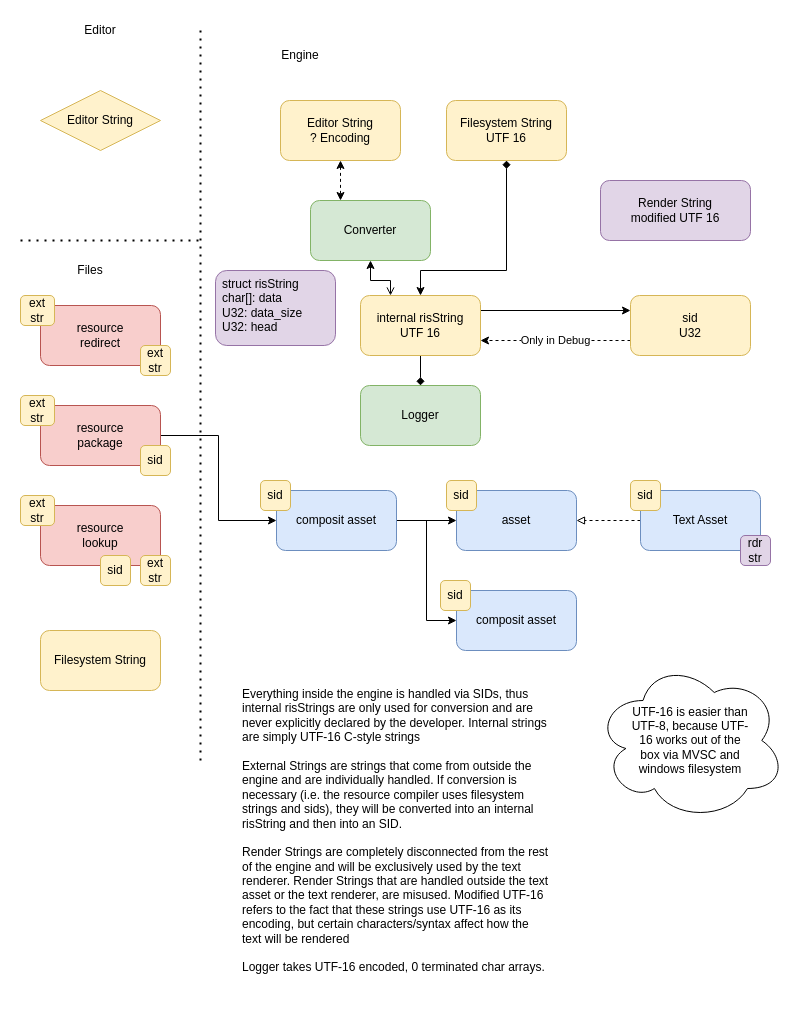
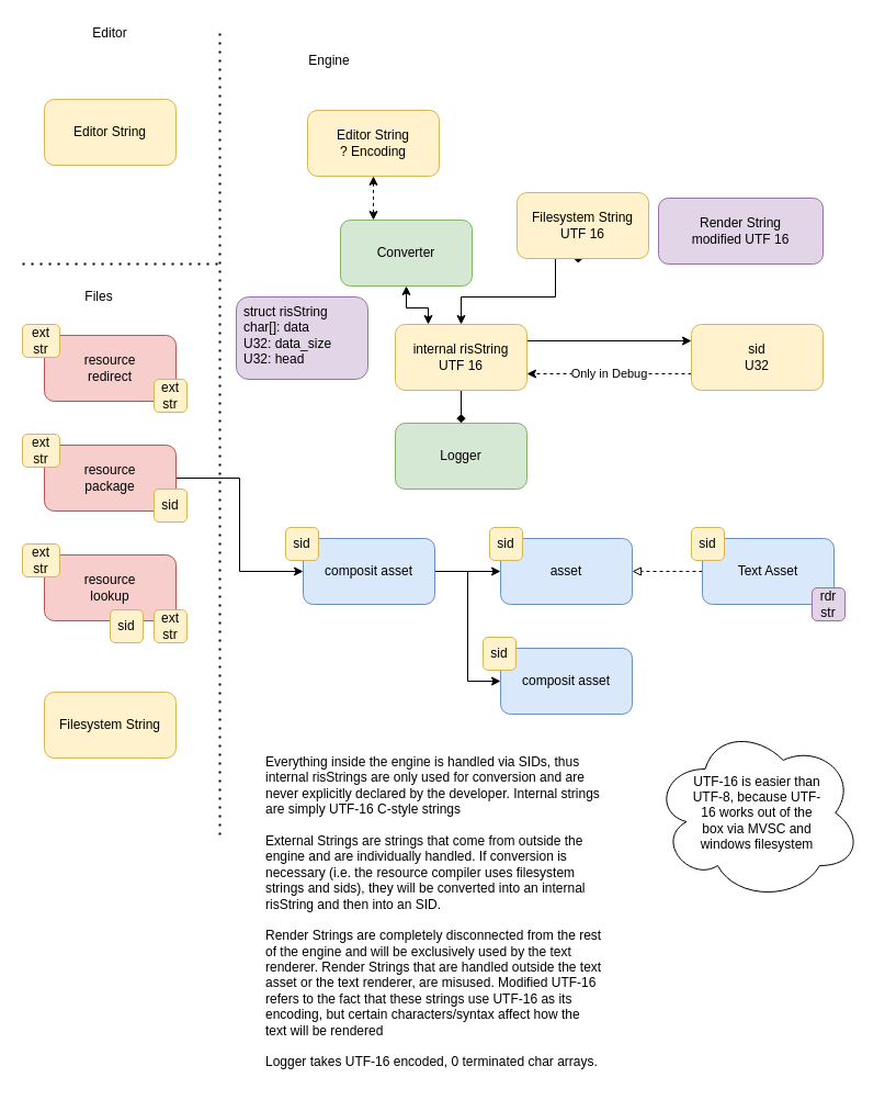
  <mxCell id="0" />
  <mxCell id="1" parent="0" />
  <mxCell id="2" value="Only in Debug" style="edgeStyle=orthogonalEdgeStyle;rounded=0;orthogonalLoop=1;jettySize=auto;html=1;entryX=1;entryY=0.75;entryDx=0;entryDy=0;startArrow=none;startFill=0;endArrow=classic;endFill=1;exitX=0;exitY=0.75;exitDx=0;exitDy=0;dashed=1;" parent="1" source="3" target="19" edge="1"><mxGeometry relative="1" as="geometry" /></mxCell>
  <mxCell id="3" value="sid&lt;br&gt;U32" style="rounded=1;whiteSpace=wrap;html=1;fillColor=#fff2cc;strokeColor=#d6b656;" parent="1" vertex="1"><mxGeometry x="630" y="295" width="120" height="60" as="geometry" /></mxCell>
  <mxCell id="4" value="" style="endArrow=none;dashed=1;html=1;dashPattern=1 3;strokeWidth=2;" parent="1" edge="1"><mxGeometry width="50" height="50" relative="1" as="geometry"><mxPoint x="200" y="760" as="sourcePoint" /><mxPoint x="200" y="30" as="targetPoint" /></mxGeometry></mxCell>
  <mxCell id="5" value="Files" style="text;html=1;strokeColor=none;fillColor=none;align=center;verticalAlign=middle;whiteSpace=wrap;rounded=0;" parent="1" vertex="1"><mxGeometry x="30" y="260" width="120" height="20" as="geometry" /></mxCell>
  <mxCell id="6" value="Engine" style="text;html=1;strokeColor=none;fillColor=none;align=center;verticalAlign=middle;whiteSpace=wrap;rounded=0;" parent="1" vertex="1"><mxGeometry x="240" y="45" width="120" height="20" as="geometry" /></mxCell>
  <mxCell id="7" style="edgeStyle=orthogonalEdgeStyle;rounded=0;orthogonalLoop=1;jettySize=auto;html=1;entryX=0;entryY=0.5;entryDx=0;entryDy=0;" parent="1" source="8" target="11" edge="1"><mxGeometry relative="1" as="geometry" /></mxCell>
  <mxCell id="8" value="resource&lt;br&gt;package" style="rounded=1;whiteSpace=wrap;html=1;fillColor=#f8cecc;strokeColor=#b85450;" parent="1" vertex="1"><mxGeometry x="40" y="405" width="120" height="60" as="geometry" /></mxCell>
  <mxCell id="9" style="edgeStyle=orthogonalEdgeStyle;rounded=0;orthogonalLoop=1;jettySize=auto;html=1;" parent="1" source="11" target="12" edge="1"><mxGeometry relative="1" as="geometry" /></mxCell>
  <mxCell id="10" style="edgeStyle=orthogonalEdgeStyle;rounded=0;orthogonalLoop=1;jettySize=auto;html=1;entryX=0;entryY=0.5;entryDx=0;entryDy=0;" parent="1" source="11" target="22" edge="1"><mxGeometry relative="1" as="geometry" /></mxCell>
  <mxCell id="11" value="composit asset" style="rounded=1;whiteSpace=wrap;html=1;fillColor=#dae8fc;strokeColor=#6c8ebf;" parent="1" vertex="1"><mxGeometry x="276" y="490" width="120" height="60" as="geometry" /></mxCell>
  <mxCell id="12" value="asset" style="rounded=1;whiteSpace=wrap;html=1;fillColor=#dae8fc;strokeColor=#6c8ebf;" parent="1" vertex="1"><mxGeometry x="456" y="490" width="120" height="60" as="geometry" /></mxCell>
  <mxCell id="13" value="resource&lt;br&gt;lookup" style="rounded=1;whiteSpace=wrap;html=1;fillColor=#f8cecc;strokeColor=#b85450;" parent="1" vertex="1"><mxGeometry x="40" y="505" width="120" height="60" as="geometry" /></mxCell>
  <mxCell id="14" value="resource&lt;br&gt;redirect" style="rounded=1;whiteSpace=wrap;html=1;fillColor=#f8cecc;strokeColor=#b85450;" parent="1" vertex="1"><mxGeometry x="40" y="305" width="120" height="60" as="geometry" /></mxCell>
  <mxCell id="15" value="Filesystem String" style="rounded=1;whiteSpace=wrap;html=1;fillColor=#fff2cc;strokeColor=#d6b656;" parent="1" vertex="1"><mxGeometry x="40" y="630" width="120" height="60" as="geometry" /></mxCell>
  <mxCell id="16" style="edgeStyle=orthogonalEdgeStyle;rounded=0;orthogonalLoop=1;jettySize=auto;html=1;exitX=1;exitY=0.25;exitDx=0;exitDy=0;entryX=0;entryY=0.25;entryDx=0;entryDy=0;" parent="1" source="19" target="3" edge="1"><mxGeometry relative="1" as="geometry" /></mxCell>
  <mxCell id="17" style="edgeStyle=orthogonalEdgeStyle;rounded=0;orthogonalLoop=1;jettySize=auto;html=1;endArrow=diamond;" parent="1" source="19" target="45" edge="1"><mxGeometry relative="1" as="geometry" /></mxCell>
  <mxCell id="18" style="edgeStyle=orthogonalEdgeStyle;rounded=0;orthogonalLoop=1;jettySize=auto;html=1;entryX=0.5;entryY=1;entryDx=0;entryDy=0;startArrow=classic;startFill=1;endArrow=diamond;" edge="1" parent="1" source="19" target="38"><mxGeometry relative="1" as="geometry"><Array as="points"><mxPoint x="420" y="270" /><mxPoint x="506" y="270" /></Array></mxGeometry></mxCell>
  <mxCell id="19" value="internal risString&lt;br&gt;UTF 16" style="rounded=1;whiteSpace=wrap;html=1;fillColor=#fff2cc;strokeColor=#d6b656;" parent="1" vertex="1"><mxGeometry x="360" y="295" width="120" height="60" as="geometry" /></mxCell>
  <mxCell id="20" value="sid" style="rounded=1;whiteSpace=wrap;html=1;fillColor=#fff2cc;strokeColor=#d6b656;" parent="1" vertex="1"><mxGeometry x="446" y="480" width="30" height="30" as="geometry" /></mxCell>
  <mxCell id="21" value="sid" style="rounded=1;whiteSpace=wrap;html=1;fillColor=#fff2cc;strokeColor=#d6b656;" parent="1" vertex="1"><mxGeometry x="260" y="480" width="30" height="30" as="geometry" /></mxCell>
  <mxCell id="22" value="composit asset" style="rounded=1;whiteSpace=wrap;html=1;fillColor=#dae8fc;strokeColor=#6c8ebf;" parent="1" vertex="1"><mxGeometry x="456" y="590" width="120" height="60" as="geometry" /></mxCell>
  <mxCell id="23" value="sid" style="rounded=1;whiteSpace=wrap;html=1;fillColor=#fff2cc;strokeColor=#d6b656;" parent="1" vertex="1"><mxGeometry x="440" y="580" width="30" height="30" as="geometry" /></mxCell>
  <mxCell id="24" value="ext&lt;br&gt;str" style="rounded=1;whiteSpace=wrap;html=1;fillColor=#fff2cc;strokeColor=#d6b656;" parent="1" vertex="1"><mxGeometry x="20" y="295" width="34" height="30" as="geometry" /></mxCell>
  <mxCell id="25" value="ext&lt;br&gt;str" style="rounded=1;whiteSpace=wrap;html=1;fillColor=#fff2cc;strokeColor=#d6b656;" parent="1" vertex="1"><mxGeometry x="20" y="395" width="34" height="30" as="geometry" /></mxCell>
  <mxCell id="26" value="ext&lt;br&gt;str" style="rounded=1;whiteSpace=wrap;html=1;fillColor=#fff2cc;strokeColor=#d6b656;" parent="1" vertex="1"><mxGeometry x="20" y="495" width="34" height="30" as="geometry" /></mxCell>
  <mxCell id="27" value="ext&lt;br&gt;str" style="rounded=1;whiteSpace=wrap;html=1;fillColor=#fff2cc;strokeColor=#d6b656;" parent="1" vertex="1"><mxGeometry x="140" y="345" width="30" height="30" as="geometry" /></mxCell>
  <mxCell id="28" value="sid" style="rounded=1;whiteSpace=wrap;html=1;fillColor=#fff2cc;strokeColor=#d6b656;" parent="1" vertex="1"><mxGeometry x="140" y="445" width="30" height="30" as="geometry" /></mxCell>
  <mxCell id="29" value="sid" style="rounded=1;whiteSpace=wrap;html=1;fillColor=#fff2cc;strokeColor=#d6b656;" parent="1" vertex="1"><mxGeometry x="100" y="555" width="30" height="30" as="geometry" /></mxCell>
  <mxCell id="30" value="ext&lt;br&gt;str" style="rounded=1;whiteSpace=wrap;html=1;fillColor=#fff2cc;strokeColor=#d6b656;" parent="1" vertex="1"><mxGeometry x="140" y="555" width="30" height="30" as="geometry" /></mxCell>
  <mxCell id="31" value="" style="endArrow=none;dashed=1;html=1;dashPattern=1 3;strokeWidth=2;" parent="1" edge="1"><mxGeometry width="50" height="50" relative="1" as="geometry"><mxPoint x="20" y="240" as="sourcePoint" /><mxPoint x="200" y="240" as="targetPoint" /></mxGeometry></mxCell>
  <mxCell id="32" value="Editor" style="text;html=1;strokeColor=none;fillColor=none;align=center;verticalAlign=middle;whiteSpace=wrap;rounded=0;" parent="1" vertex="1"><mxGeometry x="40" y="20" width="120" height="20" as="geometry" /></mxCell>
- <mxCell id="33" value="Editor String" style="rhombus;whiteSpace=wrap;html=1;fillColor=#fff2cc;strokeColor=#d6b656;" parent="1" vertex="1"><mxGeometry x="40" y="90" width="120" height="60" as="geometry" /></mxCell>
- <mxCell id="34" style="edgeStyle=orthogonalEdgeStyle;rounded=0;orthogonalLoop=1;jettySize=auto;html=1;entryX=0.25;entryY=0;entryDx=0;entryDy=0;startArrow=classic;startFill=1;endArrow=open;" edge="1" parent="1" source="35" target="19"><mxGeometry relative="1" as="geometry" /></mxCell>
+ <mxCell id="33" value="Editor String" style="rounded=1;whiteSpace=wrap;html=1;fillColor=#fff2cc;strokeColor=#d6b656;" parent="1" vertex="1"><mxGeometry x="40" y="90" width="120" height="60" as="geometry" /></mxCell>
+ <mxCell id="34" style="edgeStyle=orthogonalEdgeStyle;rounded=0;orthogonalLoop=1;jettySize=auto;html=1;entryX=0.25;entryY=0;entryDx=0;entryDy=0;startArrow=classic;startFill=1;" edge="1" parent="1" source="35" target="19"><mxGeometry relative="1" as="geometry" /></mxCell>
  <mxCell id="35" value="Converter" style="rounded=1;whiteSpace=wrap;html=1;fillColor=#d5e8d4;strokeColor=#82b366;" parent="1" vertex="1"><mxGeometry x="310" y="200" width="120" height="60" as="geometry" /></mxCell>
  <mxCell id="36" style="edgeStyle=orthogonalEdgeStyle;rounded=0;orthogonalLoop=1;jettySize=auto;html=1;entryX=0.25;entryY=0;entryDx=0;entryDy=0;startArrow=classic;startFill=1;endArrow=classic;endFill=1;dashed=1;" parent="1" source="37" target="35" edge="1"><mxGeometry relative="1" as="geometry" /></mxCell>
  <mxCell id="37" value="Editor String&lt;br&gt;? Encoding" style="rounded=1;whiteSpace=wrap;html=1;fillColor=#fff2cc;strokeColor=#d6b656;" parent="1" vertex="1"><mxGeometry x="280" y="100" width="120" height="60" as="geometry" /></mxCell>
- <mxCell id="38" value="Filesystem String&lt;br&gt;UTF 16" style="rounded=1;whiteSpace=wrap;html=1;fillColor=#fff2cc;strokeColor=#d6b656;" parent="1" vertex="1"><mxGeometry x="446" y="100" width="120" height="60" as="geometry" /></mxCell>
+ <mxCell id="38" value="Filesystem String&lt;br&gt;UTF 16" style="rounded=1;whiteSpace=wrap;html=1;fillColor=#fff2cc;strokeColor=#d6b656;" parent="1" vertex="1"><mxGeometry x="471" y="175" width="120" height="60" as="geometry" /></mxCell>
  <mxCell id="39" value="Everything inside the engine is handled via SIDs, thus internal risStrings are only used for conversion and are never explicitly declared by the developer. Internal strings are simply UTF-16 C-style strings&lt;br&gt;&lt;br&gt;External Strings are strings that come from outside the engine and are individually handled. If conversion is necessary (i.e. the resource compiler uses filesystem strings and sids), they will be converted into an internal risString and then into an SID.&lt;br&gt;&lt;br&gt;Render Strings are completely disconnected from the rest of the engine and will be exclusively used by the text renderer. Render Strings that are handled outside the text asset or the text renderer, are misused. Modified UTF-16 refers to the fact that these strings use UTF-16 as its encoding, but certain characters/syntax affect how the text will be rendered&lt;br&gt;&lt;br&gt;Logger takes UTF-16 encoded, 0 terminated char arrays." style="text;html=1;strokeColor=none;fillColor=none;align=left;verticalAlign=top;whiteSpace=wrap;rounded=0;" parent="1" vertex="1"><mxGeometry x="240" y="680" width="310" height="310" as="geometry" /></mxCell>
  <mxCell id="40" style="edgeStyle=orthogonalEdgeStyle;rounded=0;orthogonalLoop=1;jettySize=auto;html=1;entryX=1;entryY=0.5;entryDx=0;entryDy=0;startArrow=none;startFill=0;endArrow=block;endFill=0;dashed=1;" parent="1" source="41" target="12" edge="1"><mxGeometry relative="1" as="geometry" /></mxCell>
  <mxCell id="41" value="Text Asset" style="rounded=1;whiteSpace=wrap;html=1;fillColor=#dae8fc;strokeColor=#6c8ebf;" parent="1" vertex="1"><mxGeometry x="640" y="490" width="120" height="60" as="geometry" /></mxCell>
  <mxCell id="42" value="sid" style="rounded=1;whiteSpace=wrap;html=1;fillColor=#fff2cc;strokeColor=#d6b656;" parent="1" vertex="1"><mxGeometry x="630" y="480" width="30" height="30" as="geometry" /></mxCell>
  <mxCell id="43" value="Render String&lt;br&gt;modified UTF 16" style="rounded=1;whiteSpace=wrap;html=1;fillColor=#e1d5e7;strokeColor=#9673a6;" parent="1" vertex="1"><mxGeometry x="600" y="180" width="150" height="60" as="geometry" /></mxCell>
  <mxCell id="44" value="rdr&lt;br&gt;str" style="rounded=1;whiteSpace=wrap;html=1;fillColor=#e1d5e7;strokeColor=#9673a6;" parent="1" vertex="1"><mxGeometry x="740" y="535" width="30" height="30" as="geometry" /></mxCell>
  <mxCell id="45" value="Logger" style="rounded=1;whiteSpace=wrap;html=1;fillColor=#d5e8d4;strokeColor=#82b366;" parent="1" vertex="1"><mxGeometry x="360" y="385" width="120" height="60" as="geometry" /></mxCell>
  <mxCell id="46" value="struct risString&lt;br&gt;char[]: data&lt;br&gt;U32: data_size&lt;br&gt;U32: head" style="rounded=1;whiteSpace=wrap;html=1;fillColor=#e1d5e7;strokeColor=#9673a6;verticalAlign=top;align=left;spacingLeft=5;" parent="1" vertex="1"><mxGeometry x="215" y="270" width="120" height="75" as="geometry" /></mxCell>
  <mxCell id="47" value="UTF-16 is easier than UTF-8, because UTF-16 works out of the box via MVSC and windows filesystem" style="ellipse;shape=cloud;whiteSpace=wrap;html=1;spacing=36;" vertex="1" parent="1"><mxGeometry x="595" y="660" width="190" height="160" as="geometry" /></mxCell>
